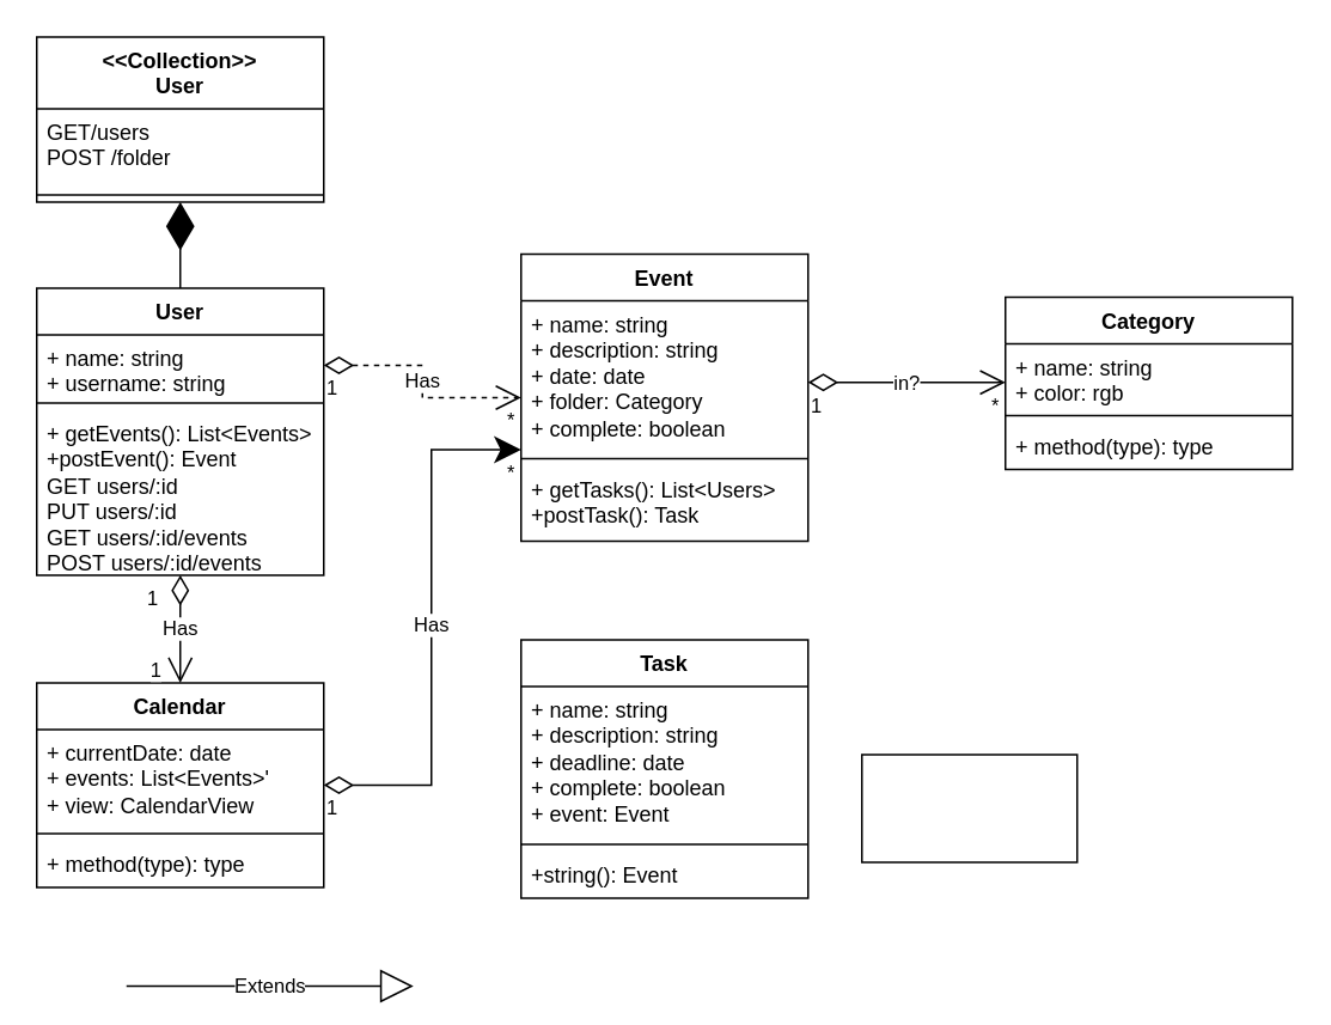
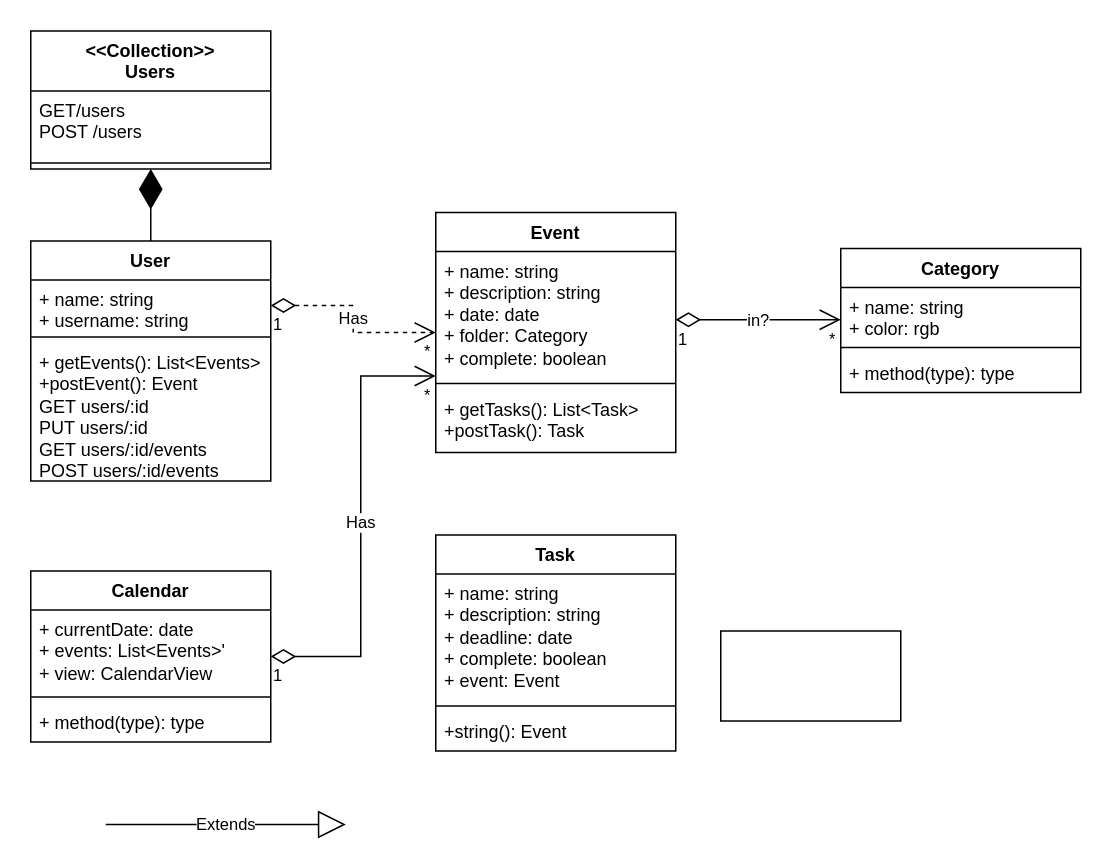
  <mxCell id="0" />
  <mxCell id="1" parent="0" />
  <mxCell id="2" value="Event" style="swimlane;fontStyle=1;align=center;verticalAlign=top;childLayout=stackLayout;horizontal=1;startSize=26;horizontalStack=0;resizeParent=1;resizeParentMax=0;resizeLast=0;collapsible=1;marginBottom=0;whiteSpace=wrap;html=1;" vertex="1" parent="1"><mxGeometry x="290" y="141" width="160" height="160" as="geometry" /></mxCell>
  <mxCell id="3" value="+ name: string&lt;br&gt;+ description: string&lt;br&gt;+ date: date&lt;br&gt;+ folder: Category&lt;br&gt;+ complete: boolean" style="text;strokeColor=none;fillColor=none;align=left;verticalAlign=top;spacingLeft=4;spacingRight=4;overflow=hidden;rotatable=0;points=[[0,0.5],[1,0.5]];portConstraint=eastwest;whiteSpace=wrap;html=1;" vertex="1" parent="2"><mxGeometry y="26" width="160" height="84" as="geometry" /></mxCell>
  <mxCell id="4" value="" style="line;strokeWidth=1;fillColor=none;align=left;verticalAlign=middle;spacingTop=-1;spacingLeft=3;spacingRight=3;rotatable=0;labelPosition=right;points=[];portConstraint=eastwest;strokeColor=inherit;" vertex="1" parent="2"><mxGeometry y="110" width="160" height="8" as="geometry" /></mxCell>
- <mxCell id="5" value="+ getTasks(): List&amp;lt;Users&amp;gt;&lt;br&gt;+postTask(): Task" style="text;strokeColor=none;fillColor=none;align=left;verticalAlign=top;spacingLeft=4;spacingRight=4;overflow=hidden;rotatable=0;points=[[0,0.5],[1,0.5]];portConstraint=eastwest;whiteSpace=wrap;html=1;" vertex="1" parent="2"><mxGeometry y="118" width="160" height="42" as="geometry" /></mxCell>
+ <mxCell id="5" value="+ getTasks(): List&amp;lt;Task&amp;gt;&lt;br&gt;+postTask(): Task" style="text;strokeColor=none;fillColor=none;align=left;verticalAlign=top;spacingLeft=4;spacingRight=4;overflow=hidden;rotatable=0;points=[[0,0.5],[1,0.5]];portConstraint=eastwest;whiteSpace=wrap;html=1;" vertex="1" parent="2"><mxGeometry y="118" width="160" height="42" as="geometry" /></mxCell>
  <mxCell id="6" value="Task" style="swimlane;fontStyle=1;align=center;verticalAlign=top;childLayout=stackLayout;horizontal=1;startSize=26;horizontalStack=0;resizeParent=1;resizeParentMax=0;resizeLast=0;collapsible=1;marginBottom=0;whiteSpace=wrap;html=1;" vertex="1" parent="1"><mxGeometry x="290" y="356" width="160" height="144" as="geometry" /></mxCell>
  <mxCell id="7" value="+ name: string&lt;br&gt;+ description: string&lt;br&gt;+ deadline: date&lt;br&gt;+ complete: boolean&lt;br&gt;+ event: Event" style="text;strokeColor=none;fillColor=none;align=left;verticalAlign=top;spacingLeft=4;spacingRight=4;overflow=hidden;rotatable=0;points=[[0,0.5],[1,0.5]];portConstraint=eastwest;whiteSpace=wrap;html=1;" vertex="1" parent="6"><mxGeometry y="26" width="160" height="84" as="geometry" /></mxCell>
  <mxCell id="8" value="" style="line;strokeWidth=1;fillColor=none;align=left;verticalAlign=middle;spacingTop=-1;spacingLeft=3;spacingRight=3;rotatable=0;labelPosition=right;points=[];portConstraint=eastwest;strokeColor=inherit;" vertex="1" parent="6"><mxGeometry y="110" width="160" height="8" as="geometry" /></mxCell>
  <mxCell id="9" value="+string(): Event" style="text;strokeColor=none;fillColor=none;align=left;verticalAlign=top;spacingLeft=4;spacingRight=4;overflow=hidden;rotatable=0;points=[[0,0.5],[1,0.5]];portConstraint=eastwest;whiteSpace=wrap;html=1;" vertex="1" parent="6"><mxGeometry y="118" width="160" height="26" as="geometry" /></mxCell>
  <mxCell id="10" value="User" style="swimlane;fontStyle=1;align=center;verticalAlign=top;childLayout=stackLayout;horizontal=1;startSize=26;horizontalStack=0;resizeParent=1;resizeParentMax=0;resizeLast=0;collapsible=1;marginBottom=0;whiteSpace=wrap;html=1;" vertex="1" parent="1"><mxGeometry x="20" y="160" width="160" height="160" as="geometry" /></mxCell>
  <mxCell id="11" value="+ name: string&lt;br&gt;+ username: string" style="text;strokeColor=none;fillColor=none;align=left;verticalAlign=top;spacingLeft=4;spacingRight=4;overflow=hidden;rotatable=0;points=[[0,0.5],[1,0.5]];portConstraint=eastwest;whiteSpace=wrap;html=1;" vertex="1" parent="10"><mxGeometry y="26" width="160" height="34" as="geometry" /></mxCell>
  <mxCell id="12" value="" style="line;strokeWidth=1;fillColor=none;align=left;verticalAlign=middle;spacingTop=-1;spacingLeft=3;spacingRight=3;rotatable=0;labelPosition=right;points=[];portConstraint=eastwest;strokeColor=inherit;" vertex="1" parent="10"><mxGeometry y="60" width="160" height="8" as="geometry" /></mxCell>
  <mxCell id="13" value="+ getEvents(): List&amp;lt;Events&amp;gt;&lt;br&gt;+postEvent(): Event&lt;br&gt;GET users/:id&lt;br&gt;PUT users/:id&lt;br&gt;GET users/:id/events&lt;br&gt;POST users/:id/events" style="text;strokeColor=none;fillColor=none;align=left;verticalAlign=top;spacingLeft=4;spacingRight=4;overflow=hidden;rotatable=0;points=[[0,0.5],[1,0.5]];portConstraint=eastwest;whiteSpace=wrap;html=1;" vertex="1" parent="10"><mxGeometry y="68" width="160" height="92" as="geometry" /></mxCell>
  <mxCell id="14" value="Category" style="swimlane;fontStyle=1;align=center;verticalAlign=top;childLayout=stackLayout;horizontal=1;startSize=26;horizontalStack=0;resizeParent=1;resizeParentMax=0;resizeLast=0;collapsible=1;marginBottom=0;whiteSpace=wrap;html=1;" vertex="1" parent="1"><mxGeometry x="560" y="165" width="160" height="96" as="geometry" /></mxCell>
  <mxCell id="15" value="+ name: string&lt;br&gt;+ color: rgb&lt;br&gt;" style="text;strokeColor=none;fillColor=none;align=left;verticalAlign=top;spacingLeft=4;spacingRight=4;overflow=hidden;rotatable=0;points=[[0,0.5],[1,0.5]];portConstraint=eastwest;whiteSpace=wrap;html=1;" vertex="1" parent="14"><mxGeometry y="26" width="160" height="36" as="geometry" /></mxCell>
  <mxCell id="16" value="" style="line;strokeWidth=1;fillColor=none;align=left;verticalAlign=middle;spacingTop=-1;spacingLeft=3;spacingRight=3;rotatable=0;labelPosition=right;points=[];portConstraint=eastwest;strokeColor=inherit;" vertex="1" parent="14"><mxGeometry y="62" width="160" height="8" as="geometry" /></mxCell>
  <mxCell id="17" value="+ method(type): type" style="text;strokeColor=none;fillColor=none;align=left;verticalAlign=top;spacingLeft=4;spacingRight=4;overflow=hidden;rotatable=0;points=[[0,0.5],[1,0.5]];portConstraint=eastwest;whiteSpace=wrap;html=1;" vertex="1" parent="14"><mxGeometry y="70" width="160" height="26" as="geometry" /></mxCell>
  <mxCell id="18" value="" style="rounded=0;whiteSpace=wrap;html=1;" vertex="1" parent="1"><mxGeometry x="480" y="420" width="120" height="60" as="geometry" /></mxCell>
- <mxCell id="19" value="&amp;lt;&amp;lt;Collection&amp;gt;&amp;gt;&lt;br&gt;User" style="swimlane;fontStyle=1;align=center;verticalAlign=top;childLayout=stackLayout;horizontal=1;startSize=40;horizontalStack=0;resizeParent=1;resizeParentMax=0;resizeLast=0;collapsible=1;marginBottom=0;whiteSpace=wrap;html=1;" vertex="1" parent="1"><mxGeometry x="20" y="20" width="160" height="92" as="geometry" /></mxCell>
- <mxCell id="20" value="GET/users&lt;br&gt;POST /folder" style="text;strokeColor=none;fillColor=none;align=left;verticalAlign=top;spacingLeft=4;spacingRight=4;overflow=hidden;rotatable=0;points=[[0,0.5],[1,0.5]];portConstraint=eastwest;whiteSpace=wrap;html=1;" vertex="1" parent="19"><mxGeometry y="40" width="160" height="44" as="geometry" /></mxCell>
+ <mxCell id="19" value="&amp;lt;&amp;lt;Collection&amp;gt;&amp;gt;&lt;br&gt;Users" style="swimlane;fontStyle=1;align=center;verticalAlign=top;childLayout=stackLayout;horizontal=1;startSize=40;horizontalStack=0;resizeParent=1;resizeParentMax=0;resizeLast=0;collapsible=1;marginBottom=0;whiteSpace=wrap;html=1;" vertex="1" parent="1"><mxGeometry x="20" y="20" width="160" height="92" as="geometry" /></mxCell>
+ <mxCell id="20" value="GET/users&lt;br&gt;POST /users" style="text;strokeColor=none;fillColor=none;align=left;verticalAlign=top;spacingLeft=4;spacingRight=4;overflow=hidden;rotatable=0;points=[[0,0.5],[1,0.5]];portConstraint=eastwest;whiteSpace=wrap;html=1;" vertex="1" parent="19"><mxGeometry y="40" width="160" height="44" as="geometry" /></mxCell>
  <mxCell id="21" value="" style="line;strokeWidth=1;fillColor=none;align=left;verticalAlign=middle;spacingTop=-1;spacingLeft=3;spacingRight=3;rotatable=0;labelPosition=right;points=[];portConstraint=eastwest;strokeColor=inherit;" vertex="1" parent="19"><mxGeometry y="84" width="160" height="8" as="geometry" /></mxCell>
  <mxCell id="22" value="Calendar" style="swimlane;fontStyle=1;align=center;verticalAlign=top;childLayout=stackLayout;horizontal=1;startSize=26;horizontalStack=0;resizeParent=1;resizeParentMax=0;resizeLast=0;collapsible=1;marginBottom=0;whiteSpace=wrap;html=1;" vertex="1" parent="1"><mxGeometry x="20" y="380" width="160" height="114" as="geometry" /></mxCell>
  <mxCell id="23" value="+ currentDate: date&lt;br&gt;+ events: List&amp;lt;Events&amp;gt;'&lt;br&gt;+ view: CalendarView" style="text;strokeColor=none;fillColor=none;align=left;verticalAlign=top;spacingLeft=4;spacingRight=4;overflow=hidden;rotatable=0;points=[[0,0.5],[1,0.5]];portConstraint=eastwest;whiteSpace=wrap;html=1;" vertex="1" parent="22"><mxGeometry y="26" width="160" height="54" as="geometry" /></mxCell>
  <mxCell id="24" value="" style="line;strokeWidth=1;fillColor=none;align=left;verticalAlign=middle;spacingTop=-1;spacingLeft=3;spacingRight=3;rotatable=0;labelPosition=right;points=[];portConstraint=eastwest;strokeColor=inherit;" vertex="1" parent="22"><mxGeometry y="80" width="160" height="8" as="geometry" /></mxCell>
  <mxCell id="25" value="+ method(type): type" style="text;strokeColor=none;fillColor=none;align=left;verticalAlign=top;spacingLeft=4;spacingRight=4;overflow=hidden;rotatable=0;points=[[0,0.5],[1,0.5]];portConstraint=eastwest;whiteSpace=wrap;html=1;" vertex="1" parent="22"><mxGeometry y="88" width="160" height="26" as="geometry" /></mxCell>
  <mxCell id="26" value="Has" style="endArrow=open;html=1;endSize=12;startArrow=diamondThin;startSize=14;startFill=0;edgeStyle=orthogonalEdgeStyle;rounded=0;exitX=1;exitY=0.5;exitDx=0;exitDy=0;dashed=1;" edge="1" parent="1" source="11" target="2"><mxGeometry relative="1" as="geometry"><mxPoint x="180" y="170" as="sourcePoint" /><mxPoint x="320" y="170" as="targetPoint" /></mxGeometry></mxCell>
  <mxCell id="27" value="1" style="edgeLabel;resizable=0;html=1;align=left;verticalAlign=top;" connectable="0" vertex="1" parent="26"><mxGeometry x="-1" relative="1" as="geometry" /></mxCell>
  <mxCell id="28" value="*&amp;nbsp;" style="edgeLabel;resizable=0;html=1;align=right;verticalAlign=top;" connectable="0" vertex="1" parent="26"><mxGeometry x="1" relative="1" as="geometry" /></mxCell>
  <mxCell id="29" value="" style="endArrow=diamondThin;endFill=1;endSize=24;html=1;rounded=0;" edge="1" parent="1" source="10" target="19"><mxGeometry width="160" relative="1" as="geometry"><mxPoint x="150" y="170" as="sourcePoint" /><mxPoint x="90" y="100" as="targetPoint" /></mxGeometry></mxCell>
  <mxCell id="30" value="Extends" style="endArrow=block;endSize=16;endFill=0;html=1;rounded=0;" edge="1" parent="1"><mxGeometry width="160" relative="1" as="geometry"><mxPoint x="70" y="549" as="sourcePoint" /><mxPoint x="230" y="549" as="targetPoint" /></mxGeometry></mxCell>
- <mxCell id="31" value="Has" style="endArrow=open;html=1;endSize=12;startArrow=diamondThin;startSize=14;startFill=0;edgeStyle=orthogonalEdgeStyle;rounded=0;" edge="1" parent="1" source="10" target="22"><mxGeometry relative="1" as="geometry"><mxPoint x="170" y="340" as="sourcePoint" /><mxPoint x="280" y="340" as="targetPoint" /></mxGeometry></mxCell>
- <mxCell id="32" value="1" style="edgeLabel;resizable=0;html=1;align=left;verticalAlign=top;" connectable="0" vertex="1" parent="31"><mxGeometry x="-1" relative="1" as="geometry"><mxPoint x="-20" as="offset" /></mxGeometry></mxCell>
- <mxCell id="33" value="1" style="edgeLabel;resizable=0;html=1;align=right;verticalAlign=top;" connectable="0" vertex="1" parent="31"><mxGeometry x="1" relative="1" as="geometry"><mxPoint x="-10" y="-20" as="offset" /></mxGeometry></mxCell>
- <mxCell id="34" value="Has" style="endArrow=classic;html=1;endSize=12;startArrow=diamondThin;startSize=14;startFill=0;edgeStyle=orthogonalEdgeStyle;rounded=0;" edge="1" parent="1" source="22" target="2"><mxGeometry relative="1" as="geometry"><mxPoint x="190" y="310" as="sourcePoint" /><mxPoint x="300" y="310" as="targetPoint" /><Array as="points"><mxPoint x="240" y="437" /><mxPoint x="240" y="250" /></Array></mxGeometry></mxCell>
+ <mxCell id="34" value="Has" style="endArrow=open;html=1;endSize=12;startArrow=diamondThin;startSize=14;startFill=0;edgeStyle=orthogonalEdgeStyle;rounded=0;" edge="1" parent="1" source="22" target="2"><mxGeometry relative="1" as="geometry"><mxPoint x="190" y="310" as="sourcePoint" /><mxPoint x="300" y="310" as="targetPoint" /><Array as="points"><mxPoint x="240" y="437" /><mxPoint x="240" y="250" /></Array></mxGeometry></mxCell>
  <mxCell id="35" value="1" style="edgeLabel;resizable=0;html=1;align=left;verticalAlign=top;" connectable="0" vertex="1" parent="34"><mxGeometry x="-1" relative="1" as="geometry" /></mxCell>
  <mxCell id="36" value="*&amp;nbsp;" style="edgeLabel;resizable=0;html=1;align=right;verticalAlign=top;" connectable="0" vertex="1" parent="34"><mxGeometry x="1" relative="1" as="geometry" /></mxCell>
  <mxCell id="37" value="in?" style="endArrow=open;html=1;endSize=12;startArrow=diamondThin;startSize=14;startFill=0;edgeStyle=orthogonalEdgeStyle;rounded=0;exitX=1;exitY=0.5;exitDx=0;exitDy=0;" edge="1" parent="1"><mxGeometry relative="1" as="geometry"><mxPoint x="450" y="212.5" as="sourcePoint" /><mxPoint x="560" y="212.5" as="targetPoint" /></mxGeometry></mxCell>
  <mxCell id="38" value="1" style="edgeLabel;resizable=0;html=1;align=left;verticalAlign=top;" connectable="0" vertex="1" parent="37"><mxGeometry x="-1" relative="1" as="geometry" /></mxCell>
  <mxCell id="39" value="*&amp;nbsp;" style="edgeLabel;resizable=0;html=1;align=right;verticalAlign=top;" connectable="0" vertex="1" parent="37"><mxGeometry x="1" relative="1" as="geometry" /></mxCell>
